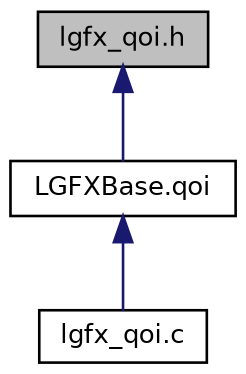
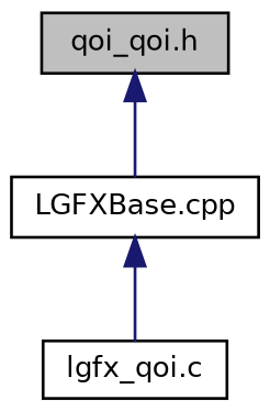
  digraph {
    node [color=black fillcolor=white fontname=Helvetica fontsize=10 shape=record style=filled]
    edge [color=midnightblue dir=back fontname=Helvetica fontsize=10 labelfontname=Helvetica labelfontsize=10 style=solid]
-   n1 [fillcolor=grey75 fontcolor=black height=0.2 label="lgfx_qoi.h" width=0.4]
-   n2 [height=0.2 label="LGFXBase.qoi" width=0.4]
+   n1 [fillcolor=grey75 fontcolor=black height=0.2 label="qoi_qoi.h" width=0.4]
+   n2 [height=0.2 label="LGFXBase.cpp" width=0.4]
    n3 [height=0.2 label="lgfx_qoi.c" width=0.4]
    n1 -> n2
    n2 -> n3
  }
